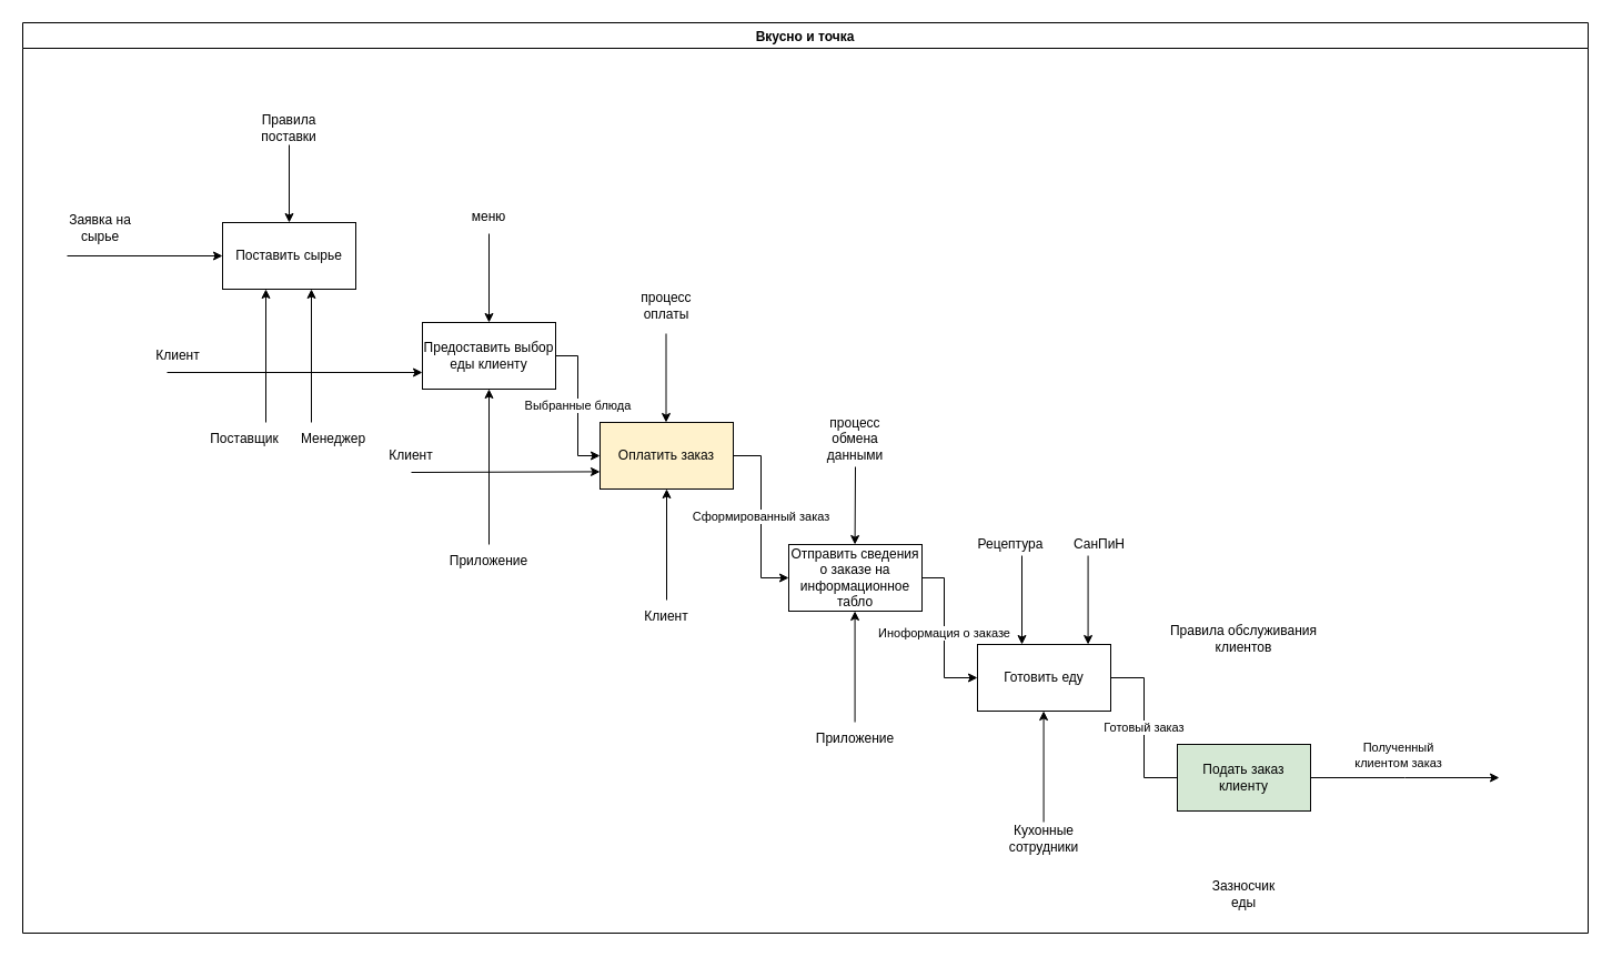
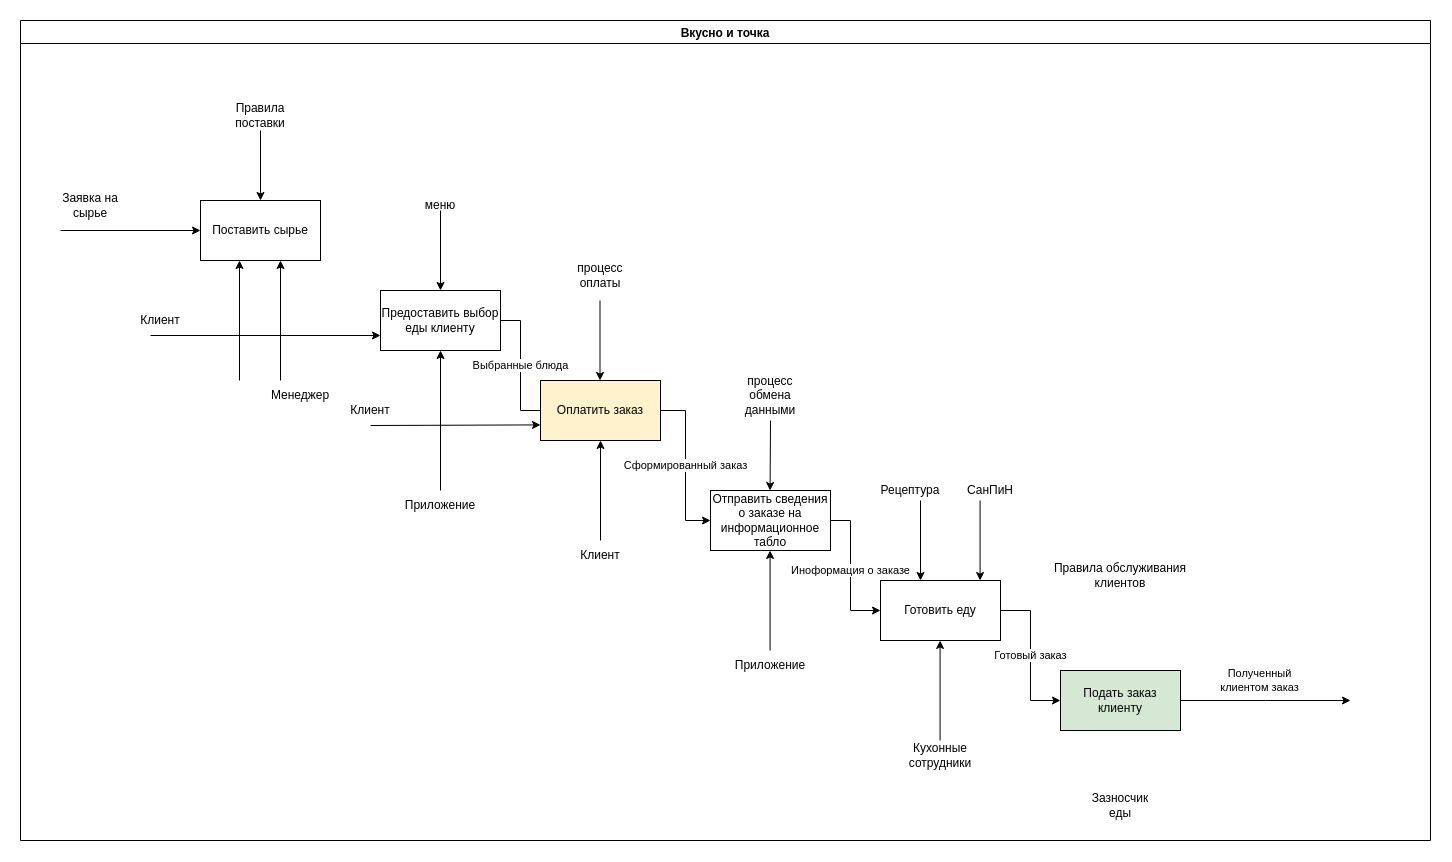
  <mxCell id="0" />
  <mxCell id="1" parent="0" />
  <mxCell id="2" value="Вкусно и точка" style="swimlane;" vertex="1" parent="1"><mxGeometry x="20" y="20" width="1410" height="820" as="geometry"><mxRectangle x="270" y="190" width="130" height="30" as="alternateBounds" /></mxGeometry></mxCell>
  <mxCell id="3" value="Поставить сырье" style="rounded=0;whiteSpace=wrap;html=1;" vertex="1" parent="2"><mxGeometry x="180" y="180" width="120" height="60" as="geometry" /></mxCell>
  <mxCell id="4" value="Предоставить выбор еды клиенту" style="whiteSpace=wrap;html=1;rounded=0;" vertex="1" parent="2"><mxGeometry x="360" y="270" width="120" height="60" as="geometry" /></mxCell>
  <mxCell id="5" value="Отправить сведения о заказе на информационное табло" style="whiteSpace=wrap;html=1;rounded=0;" vertex="1" parent="2"><mxGeometry x="690" y="470" width="120" height="60" as="geometry" /></mxCell>
  <mxCell id="6" value="Готовить еду" style="whiteSpace=wrap;html=1;rounded=0;" vertex="1" parent="2"><mxGeometry x="860" y="560" width="120" height="60" as="geometry" /></mxCell>
  <mxCell id="7" value="Иноформация о заказе" style="edgeStyle=orthogonalEdgeStyle;rounded=0;orthogonalLoop=1;jettySize=auto;html=1;" edge="1" parent="2" source="5" target="6"><mxGeometry relative="1" as="geometry"><Array as="points"><mxPoint x="830" y="500" /><mxPoint x="830" y="590" /></Array></mxGeometry></mxCell>
  <mxCell id="8" value="Подать заказ клиенту" style="whiteSpace=wrap;html=1;rounded=0;fillColor=#d5e8d4;" vertex="1" parent="2"><mxGeometry x="1040" y="650" width="120" height="60" as="geometry" /></mxCell>
- <mxCell id="9" value="Готовый заказ" style="edgeStyle=orthogonalEdgeStyle;rounded=0;orthogonalLoop=1;jettySize=auto;html=1;endArrow=none;" edge="1" parent="2" source="6" target="8"><mxGeometry relative="1" as="geometry"><Array as="points"><mxPoint x="1010" y="590" /><mxPoint x="1010" y="680" /></Array></mxGeometry></mxCell>
+ <mxCell id="9" value="Готовый заказ" style="edgeStyle=orthogonalEdgeStyle;rounded=0;orthogonalLoop=1;jettySize=auto;html=1;" edge="1" parent="2" source="6" target="8"><mxGeometry relative="1" as="geometry"><Array as="points"><mxPoint x="1010" y="590" /><mxPoint x="1010" y="680" /></Array></mxGeometry></mxCell>
  <mxCell id="10" value="Сформированный заказ" style="edgeStyle=orthogonalEdgeStyle;rounded=0;orthogonalLoop=1;jettySize=auto;html=1;entryX=0;entryY=0.5;entryDx=0;entryDy=0;" edge="1" parent="2" source="11" target="5"><mxGeometry relative="1" as="geometry" /></mxCell>
  <mxCell id="11" value="Оплатить заказ" style="whiteSpace=wrap;html=1;rounded=0;fillColor=#fff2cc;" vertex="1" parent="2"><mxGeometry x="520" y="360" width="120" height="60" as="geometry" /></mxCell>
- <mxCell id="12" value="Выбранные блюда" style="edgeStyle=orthogonalEdgeStyle;rounded=0;orthogonalLoop=1;jettySize=auto;html=1;" edge="1" parent="2" source="4" target="11"><mxGeometry relative="1" as="geometry"><Array as="points"><mxPoint x="500" y="300" /><mxPoint x="500" y="390" /></Array></mxGeometry></mxCell>
- <mxCell id="13" value="меню" style="text;html=1;strokeColor=none;fillColor=none;align=center;verticalAlign=middle;whiteSpace=wrap;rounded=0;" vertex="1" parent="2"><mxGeometry x="390" y="160" width="60" height="30" as="geometry" /></mxCell>
+ <mxCell id="12" value="Выбранные блюда" style="edgeStyle=orthogonalEdgeStyle;rounded=0;orthogonalLoop=1;jettySize=auto;html=1;endArrow=none;" edge="1" parent="2" source="4" target="11"><mxGeometry relative="1" as="geometry"><Array as="points"><mxPoint x="500" y="300" /><mxPoint x="500" y="390" /></Array></mxGeometry></mxCell>
+ <mxCell id="13" value="меню" style="text;html=1;strokeColor=none;fillColor=none;align=center;verticalAlign=middle;whiteSpace=wrap;rounded=0;" vertex="1" parent="2"><mxGeometry x="390" y="170" width="60" height="30" as="geometry" /></mxCell>
  <mxCell id="14" value="Приложение" style="text;html=1;strokeColor=none;fillColor=none;align=center;verticalAlign=middle;whiteSpace=wrap;rounded=0;" vertex="1" parent="2"><mxGeometry x="390" y="470" width="60" height="30" as="geometry" /></mxCell>
- <mxCell id="15" value="Поставщик" style="text;html=1;strokeColor=none;fillColor=none;align=center;verticalAlign=middle;whiteSpace=wrap;rounded=0;" vertex="1" parent="2"><mxGeometry x="170" y="360" width="60" height="30" as="geometry" /></mxCell>
  <mxCell id="16" value="" style="endArrow=classic;html=1;rounded=0;entryX=0.325;entryY=1;entryDx=0;entryDy=0;entryPerimeter=0;" edge="1" parent="2"><mxGeometry width="50" height="50" relative="1" as="geometry"><mxPoint x="260" y="360" as="sourcePoint" /><mxPoint x="260" y="240" as="targetPoint" /></mxGeometry></mxCell>
  <mxCell id="17" value="Менеджер" style="text;html=1;strokeColor=none;fillColor=none;align=center;verticalAlign=middle;whiteSpace=wrap;rounded=0;" vertex="1" parent="2"><mxGeometry x="250" y="360" width="60" height="30" as="geometry" /></mxCell>
  <mxCell id="18" value="Правила поставки" style="text;html=1;strokeColor=none;fillColor=none;align=center;verticalAlign=middle;whiteSpace=wrap;rounded=0;" vertex="1" parent="2"><mxGeometry x="210" y="80" width="60" height="30" as="geometry" /></mxCell>
  <mxCell id="19" value="" style="endArrow=classic;html=1;rounded=0;" edge="1" parent="2" target="11"><mxGeometry width="50" height="50" relative="1" as="geometry"><mxPoint x="580" y="520" as="sourcePoint" /><mxPoint x="520" y="565" as="targetPoint" /></mxGeometry></mxCell>
  <mxCell id="20" value="Клиент" style="text;html=1;strokeColor=none;fillColor=none;align=center;verticalAlign=middle;whiteSpace=wrap;rounded=0;" vertex="1" parent="2"><mxGeometry x="550" y="520" width="60" height="30" as="geometry" /></mxCell>
  <mxCell id="21" value="" style="endArrow=classic;html=1;rounded=0;entryX=0.5;entryY=0;entryDx=0;entryDy=0;" edge="1" parent="2"><mxGeometry width="50" height="50" relative="1" as="geometry"><mxPoint x="579.5" y="280" as="sourcePoint" /><mxPoint x="579.5" y="360" as="targetPoint" /></mxGeometry></mxCell>
  <mxCell id="22" value="процесс оплаты" style="text;html=1;strokeColor=none;fillColor=none;align=center;verticalAlign=middle;whiteSpace=wrap;rounded=0;" vertex="1" parent="2"><mxGeometry x="550" y="240" width="60" height="30" as="geometry" /></mxCell>
  <mxCell id="23" value="" style="endArrow=classic;html=1;rounded=0;entryX=0.5;entryY=0;entryDx=0;entryDy=0;" edge="1" parent="2"><mxGeometry width="50" height="50" relative="1" as="geometry"><mxPoint x="750" y="400" as="sourcePoint" /><mxPoint x="749.58" y="470" as="targetPoint" /></mxGeometry></mxCell>
  <mxCell id="24" value="процесс обмена данными" style="text;html=1;strokeColor=none;fillColor=none;align=center;verticalAlign=middle;whiteSpace=wrap;rounded=0;" vertex="1" parent="2"><mxGeometry x="720" y="360" width="60" height="30" as="geometry" /></mxCell>
  <mxCell id="25" value="" style="endArrow=classic;html=1;rounded=0;" edge="1" parent="2"><mxGeometry width="50" height="50" relative="1" as="geometry"><mxPoint x="749.58" y="630" as="sourcePoint" /><mxPoint x="749.58" y="530" as="targetPoint" /></mxGeometry></mxCell>
  <mxCell id="26" value="Приложение" style="text;html=1;strokeColor=none;fillColor=none;align=center;verticalAlign=middle;whiteSpace=wrap;rounded=0;" vertex="1" parent="2"><mxGeometry x="720" y="630" width="60" height="30" as="geometry" /></mxCell>
  <mxCell id="27" value="" style="endArrow=classic;html=1;rounded=0;" edge="1" parent="2"><mxGeometry width="50" height="50" relative="1" as="geometry"><mxPoint x="919.58" y="720" as="sourcePoint" /><mxPoint x="919.58" y="620" as="targetPoint" /></mxGeometry></mxCell>
  <mxCell id="28" value="Кухонные&lt;br&gt;сотрудники" style="text;html=1;strokeColor=none;fillColor=none;align=center;verticalAlign=middle;whiteSpace=wrap;rounded=0;" vertex="1" parent="2"><mxGeometry x="890" y="720" width="60" height="30" as="geometry" /></mxCell>
  <mxCell id="29" value="" style="endArrow=classic;html=1;rounded=0;entryX=0.5;entryY=0;entryDx=0;entryDy=0;" edge="1" parent="2"><mxGeometry width="50" height="50" relative="1" as="geometry"><mxPoint x="959.58" y="480" as="sourcePoint" /><mxPoint x="959.58" y="560" as="targetPoint" /></mxGeometry></mxCell>
  <mxCell id="30" value="СанПиН" style="text;html=1;strokeColor=none;fillColor=none;align=center;verticalAlign=middle;whiteSpace=wrap;rounded=0;" vertex="1" parent="2"><mxGeometry x="940" y="455" width="60" height="30" as="geometry" /></mxCell>
  <mxCell id="31" value="" style="endArrow=classic;html=1;rounded=0;entryX=0.5;entryY=0;entryDx=0;entryDy=0;" edge="1" parent="2"><mxGeometry width="50" height="50" relative="1" as="geometry"><mxPoint x="900.0" y="480" as="sourcePoint" /><mxPoint x="900.0" y="560" as="targetPoint" /></mxGeometry></mxCell>
  <mxCell id="32" value="Рецептура" style="text;html=1;strokeColor=none;fillColor=none;align=center;verticalAlign=middle;whiteSpace=wrap;rounded=0;" vertex="1" parent="2"><mxGeometry x="860" y="455" width="60" height="30" as="geometry" /></mxCell>
  <mxCell id="33" value="" style="endArrow=classic;html=1;rounded=0;entryX=0;entryY=0.75;entryDx=0;entryDy=0;" edge="1" parent="2" target="4"><mxGeometry width="50" height="50" relative="1" as="geometry"><mxPoint x="130" y="315" as="sourcePoint" /><mxPoint x="170" y="290" as="targetPoint" /></mxGeometry></mxCell>
  <mxCell id="34" value="Полученный&lt;br&gt;клиентом заказ" style="edgeStyle=orthogonalEdgeStyle;rounded=0;orthogonalLoop=1;jettySize=auto;html=1;" edge="1" parent="2" source="8"><mxGeometry x="-0.077" y="20" relative="1" as="geometry"><mxPoint x="1330" y="680" as="targetPoint" /><mxPoint as="offset" /></mxGeometry></mxCell>
  <mxCell id="35" value="" style="endArrow=classic;html=1;rounded=0;entryX=0.5;entryY=0;entryDx=0;entryDy=0;" edge="1" parent="2" target="4"><mxGeometry width="50" height="50" relative="1" as="geometry"><mxPoint x="420" y="190" as="sourcePoint" /><mxPoint x="740" y="400" as="targetPoint" /></mxGeometry></mxCell>
  <mxCell id="36" value="" style="endArrow=classic;html=1;rounded=0;entryX=0.5;entryY=1;entryDx=0;entryDy=0;" edge="1" parent="2" target="4"><mxGeometry width="50" height="50" relative="1" as="geometry"><mxPoint x="420" y="470" as="sourcePoint" /><mxPoint x="740" y="400" as="targetPoint" /></mxGeometry></mxCell>
  <mxCell id="37" value="" style="endArrow=classic;html=1;rounded=0;entryX=0.325;entryY=1;entryDx=0;entryDy=0;entryPerimeter=0;" edge="1" parent="2" target="3"><mxGeometry width="50" height="50" relative="1" as="geometry"><mxPoint x="219" y="360" as="sourcePoint" /><mxPoint x="740" y="400" as="targetPoint" /></mxGeometry></mxCell>
  <mxCell id="38" value="" style="endArrow=classic;html=1;rounded=0;entryX=0.5;entryY=0;entryDx=0;entryDy=0;" edge="1" parent="2" target="3"><mxGeometry width="50" height="50" relative="1" as="geometry"><mxPoint x="240" y="110" as="sourcePoint" /><mxPoint x="740" y="400" as="targetPoint" /></mxGeometry></mxCell>
  <mxCell id="39" value="Клиент" style="text;html=1;strokeColor=none;fillColor=none;align=center;verticalAlign=middle;whiteSpace=wrap;rounded=0;" vertex="1" parent="2"><mxGeometry x="110" y="285" width="60" height="30" as="geometry" /></mxCell>
  <mxCell id="40" value="Заявка на сырье" style="text;html=1;strokeColor=none;fillColor=none;align=center;verticalAlign=middle;whiteSpace=wrap;rounded=0;" vertex="1" parent="2"><mxGeometry x="40" y="170" width="60" height="30" as="geometry" /></mxCell>
  <mxCell id="41" value="" style="endArrow=classic;html=1;rounded=0;entryX=0;entryY=0.75;entryDx=0;entryDy=0;exitX=0.5;exitY=1;exitDx=0;exitDy=0;" edge="1" parent="2" source="42"><mxGeometry width="50" height="50" relative="1" as="geometry"><mxPoint x="290" y="404.41" as="sourcePoint" /><mxPoint x="520" y="404.41" as="targetPoint" /></mxGeometry></mxCell>
  <mxCell id="42" value="Клиент" style="text;html=1;strokeColor=none;fillColor=none;align=center;verticalAlign=middle;whiteSpace=wrap;rounded=0;" vertex="1" parent="2"><mxGeometry x="320" y="375.0" width="60" height="30" as="geometry" /></mxCell>
  <mxCell id="43" value="Зазносчик еды" style="text;html=1;strokeColor=none;fillColor=none;align=center;verticalAlign=middle;whiteSpace=wrap;rounded=0;" vertex="1" parent="2"><mxGeometry x="1070" y="770" width="60" height="30" as="geometry" /></mxCell>
  <mxCell id="44" value="Правила обслуживания клиентов" style="text;html=1;strokeColor=none;fillColor=none;align=center;verticalAlign=middle;whiteSpace=wrap;rounded=0;" vertex="1" parent="2"><mxGeometry x="1015" y="540" width="170" height="30" as="geometry" /></mxCell>
  <mxCell id="45" value="" style="endArrow=classic;html=1;rounded=0;entryX=0;entryY=0.5;entryDx=0;entryDy=0;" edge="1" parent="1" target="3"><mxGeometry width="50" height="50" relative="1" as="geometry"><mxPoint x="60" y="230" as="sourcePoint" /><mxPoint x="710" y="350" as="targetPoint" /></mxGeometry></mxCell>
